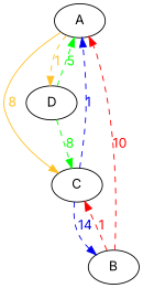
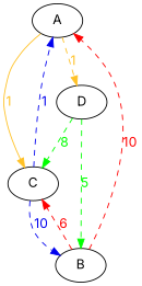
  digraph {
    fontname=Inter
    node [fontname=Inter]
    edge [color=goldenrod1 fontcolor=goldenrod1 fontname=Inter style=dashed]
    A
    C
    D
    B
-   A -> C [label=8 style=solid]
+   A -> C [label=1 style=solid]
    A -> D [label=1]
    C -> A [color=blue2 fontcolor=blue2 label=1]
-   C -> B [color=blue2 fontcolor=blue2 label=14]
-   D -> A [color=green1 fontcolor=green1 label=5]
+   C -> B [color=blue2 fontcolor=blue2 label=10]
+   D -> B [color=green1 fontcolor=green1 label=5]
    D -> C [color=green1 fontcolor=green1 label=8]
    B -> A [color=red1 fontcolor=red1 label=10]
-   B -> C [color=red1 fontcolor=red1 label=1]
+   B -> C [color=red1 fontcolor=red1 label=6]
  }
